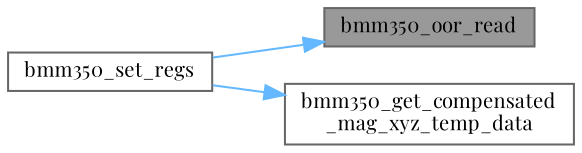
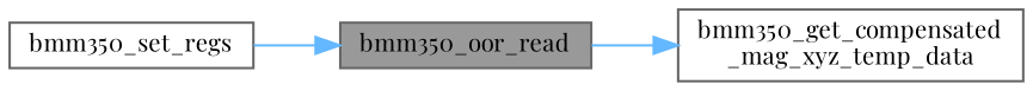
  digraph {
    fontname="Playfair Display"
    rankdir=LR
    node [color=grey40 fillcolor=white fontname="Playfair Display" fontsize=10 shape=box style=filled]
    edge [color=steelblue1 fontname="Playfair Display" fontsize=10 labelfontname=Helvetica labelfontsize=10 style=solid]
    n1 [color=gray40 fillcolor=grey60 fontcolor=black height=0.2 label=bmm350_oor_read width=0.4]
    n2 [height=0.2 label="bmm350_get_compensated\l_mag_xyz_temp_data" width=0.4]
    n3 [height=0.2 label=bmm350_set_regs width=0.4]
-   n3 -> n2
+   n1 -> n2
    n3 -> n1
  }
